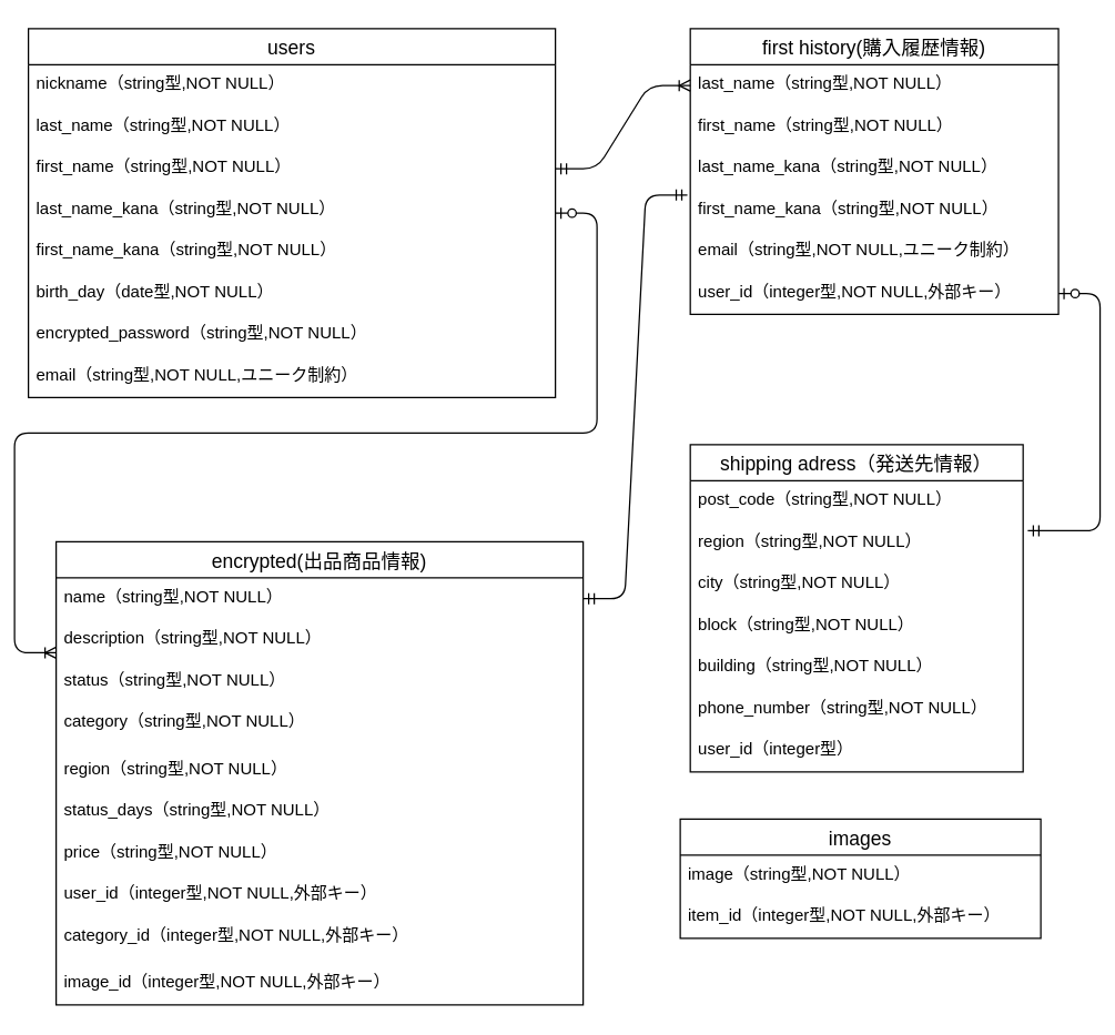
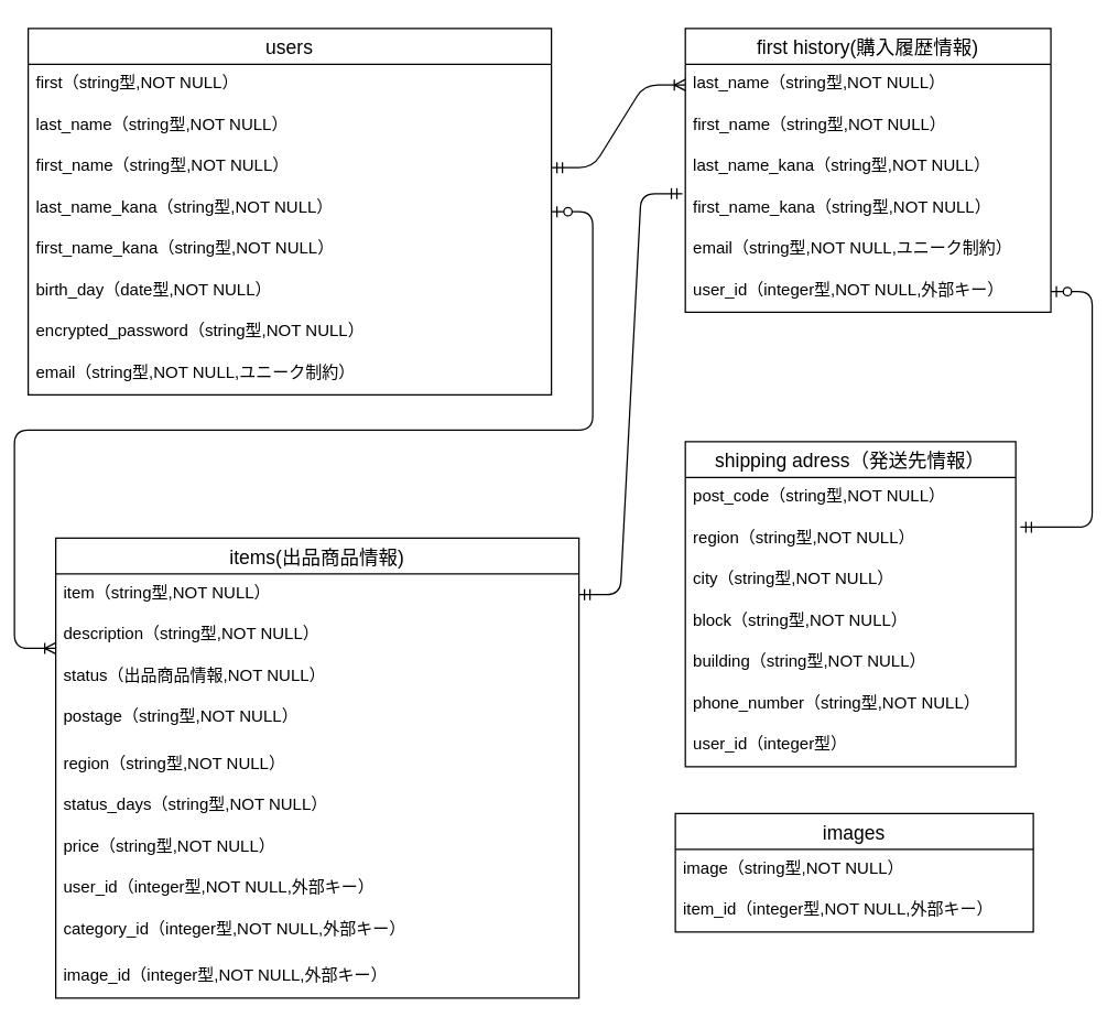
  <mxCell id="0" />
  <mxCell id="1" parent="0" />
  <mxCell id="2" value="users" style="swimlane;fontStyle=0;childLayout=stackLayout;horizontal=1;startSize=26;horizontalStack=0;resizeParent=1;resizeParentMax=0;resizeLast=0;collapsible=1;marginBottom=0;align=center;fontSize=14;" parent="1" vertex="1"><mxGeometry x="20" y="20" width="380" height="266" as="geometry" /></mxCell>
- <mxCell id="3" value="nickname（string型,NOT NULL）" style="text;strokeColor=none;fillColor=none;spacingLeft=4;spacingRight=4;overflow=hidden;rotatable=0;points=[[0,0.5],[1,0.5]];portConstraint=eastwest;fontSize=12;" parent="2" vertex="1"><mxGeometry y="26" width="380" height="30" as="geometry" /></mxCell>
+ <mxCell id="3" value="first（string型,NOT NULL）" style="text;strokeColor=none;fillColor=none;spacingLeft=4;spacingRight=4;overflow=hidden;rotatable=0;points=[[0,0.5],[1,0.5]];portConstraint=eastwest;fontSize=12;" parent="2" vertex="1"><mxGeometry y="26" width="380" height="30" as="geometry" /></mxCell>
  <mxCell id="4" value="last_name（string型,NOT NULL）" style="text;strokeColor=none;fillColor=none;spacingLeft=4;spacingRight=4;overflow=hidden;rotatable=0;points=[[0,0.5],[1,0.5]];portConstraint=eastwest;fontSize=12;" parent="2" vertex="1"><mxGeometry y="56" width="380" height="30" as="geometry" /></mxCell>
  <mxCell id="5" value="first_name（string型,NOT NULL）" style="text;strokeColor=none;fillColor=none;spacingLeft=4;spacingRight=4;overflow=hidden;rotatable=0;points=[[0,0.5],[1,0.5]];portConstraint=eastwest;fontSize=12;" parent="2" vertex="1"><mxGeometry y="86" width="380" height="30" as="geometry" /></mxCell>
  <mxCell id="6" value="last_name_kana（string型,NOT NULL）" style="text;strokeColor=none;fillColor=none;spacingLeft=4;spacingRight=4;overflow=hidden;rotatable=0;points=[[0,0.5],[1,0.5]];portConstraint=eastwest;fontSize=12;" parent="2" vertex="1"><mxGeometry y="116" width="380" height="30" as="geometry" /></mxCell>
  <mxCell id="7" value="first_name_kana（string型,NOT NULL）" style="text;strokeColor=none;fillColor=none;spacingLeft=4;spacingRight=4;overflow=hidden;rotatable=0;points=[[0,0.5],[1,0.5]];portConstraint=eastwest;fontSize=12;" parent="2" vertex="1"><mxGeometry y="146" width="380" height="30" as="geometry" /></mxCell>
  <mxCell id="8" value="birth_day（date型,NOT NULL）" style="text;strokeColor=none;fillColor=none;spacingLeft=4;spacingRight=4;overflow=hidden;rotatable=0;points=[[0,0.5],[1,0.5]];portConstraint=eastwest;fontSize=12;" parent="2" vertex="1"><mxGeometry y="176" width="380" height="30" as="geometry" /></mxCell>
  <mxCell id="9" value="encrypted_password（string型,NOT NULL）" style="text;strokeColor=none;fillColor=none;spacingLeft=4;spacingRight=4;overflow=hidden;rotatable=0;points=[[0,0.5],[1,0.5]];portConstraint=eastwest;fontSize=12;" parent="2" vertex="1"><mxGeometry y="206" width="380" height="30" as="geometry" /></mxCell>
  <mxCell id="10" value="email（string型,NOT NULL,ユニーク制約）" style="text;strokeColor=none;fillColor=none;spacingLeft=4;spacingRight=4;overflow=hidden;rotatable=0;points=[[0,0.5],[1,0.5]];portConstraint=eastwest;fontSize=12;" parent="2" vertex="1"><mxGeometry y="236" width="380" height="30" as="geometry" /></mxCell>
- <mxCell id="11" value="encrypted(出品商品情報)" style="swimlane;fontStyle=0;childLayout=stackLayout;horizontal=1;startSize=26;horizontalStack=0;resizeParent=1;resizeParentMax=0;resizeLast=0;collapsible=1;marginBottom=0;align=center;fontSize=14;" parent="1" vertex="1"><mxGeometry x="40" y="390" width="380" height="334" as="geometry" /></mxCell>
- <mxCell id="12" value="name（string型,NOT NULL）" style="text;strokeColor=none;fillColor=none;spacingLeft=4;spacingRight=4;overflow=hidden;rotatable=0;points=[[0,0.5],[1,0.5]];portConstraint=eastwest;fontSize=12;" parent="11" vertex="1"><mxGeometry y="26" width="380" height="30" as="geometry" /></mxCell>
+ <mxCell id="11" value="items(出品商品情報)" style="swimlane;fontStyle=0;childLayout=stackLayout;horizontal=1;startSize=26;horizontalStack=0;resizeParent=1;resizeParentMax=0;resizeLast=0;collapsible=1;marginBottom=0;align=center;fontSize=14;" parent="1" vertex="1"><mxGeometry x="40" y="390" width="380" height="334" as="geometry" /></mxCell>
+ <mxCell id="12" value="item（string型,NOT NULL）" style="text;strokeColor=none;fillColor=none;spacingLeft=4;spacingRight=4;overflow=hidden;rotatable=0;points=[[0,0.5],[1,0.5]];portConstraint=eastwest;fontSize=12;" parent="11" vertex="1"><mxGeometry y="26" width="380" height="30" as="geometry" /></mxCell>
  <mxCell id="13" value="description（string型,NOT NULL）" style="text;strokeColor=none;fillColor=none;spacingLeft=4;spacingRight=4;overflow=hidden;rotatable=0;points=[[0,0.5],[1,0.5]];portConstraint=eastwest;fontSize=12;" parent="11" vertex="1"><mxGeometry y="56" width="380" height="30" as="geometry" /></mxCell>
- <mxCell id="14" value="status（string型,NOT NULL）" style="text;strokeColor=none;fillColor=none;spacingLeft=4;spacingRight=4;overflow=hidden;rotatable=0;points=[[0,0.5],[1,0.5]];portConstraint=eastwest;fontSize=12;" parent="11" vertex="1"><mxGeometry y="86" width="380" height="30" as="geometry" /></mxCell>
- <mxCell id="15" value="category（string型,NOT NULL）" style="text;strokeColor=none;fillColor=none;spacingLeft=4;spacingRight=4;overflow=hidden;rotatable=0;points=[[0,0.5],[1,0.5]];portConstraint=eastwest;fontSize=12;" parent="11" vertex="1"><mxGeometry y="116" width="380" height="34" as="geometry" /></mxCell>
+ <mxCell id="14" value="status（出品商品情報,NOT NULL）" style="text;strokeColor=none;fillColor=none;spacingLeft=4;spacingRight=4;overflow=hidden;rotatable=0;points=[[0,0.5],[1,0.5]];portConstraint=eastwest;fontSize=12;" parent="11" vertex="1"><mxGeometry y="86" width="380" height="30" as="geometry" /></mxCell>
+ <mxCell id="15" value="postage（string型,NOT NULL）" style="text;strokeColor=none;fillColor=none;spacingLeft=4;spacingRight=4;overflow=hidden;rotatable=0;points=[[0,0.5],[1,0.5]];portConstraint=eastwest;fontSize=12;" parent="11" vertex="1"><mxGeometry y="116" width="380" height="34" as="geometry" /></mxCell>
  <mxCell id="16" value="region（string型,NOT NULL）" style="text;strokeColor=none;fillColor=none;spacingLeft=4;spacingRight=4;overflow=hidden;rotatable=0;points=[[0,0.5],[1,0.5]];portConstraint=eastwest;fontSize=12;" parent="11" vertex="1"><mxGeometry y="150" width="380" height="30" as="geometry" /></mxCell>
  <mxCell id="17" value="status_days（string型,NOT NULL）" style="text;strokeColor=none;fillColor=none;spacingLeft=4;spacingRight=4;overflow=hidden;rotatable=0;points=[[0,0.5],[1,0.5]];portConstraint=eastwest;fontSize=12;" parent="11" vertex="1"><mxGeometry y="180" width="380" height="30" as="geometry" /></mxCell>
  <mxCell id="18" value="price（string型,NOT NULL）" style="text;strokeColor=none;fillColor=none;spacingLeft=4;spacingRight=4;overflow=hidden;rotatable=0;points=[[0,0.5],[1,0.5]];portConstraint=eastwest;fontSize=12;" parent="11" vertex="1"><mxGeometry y="210" width="380" height="30" as="geometry" /></mxCell>
  <mxCell id="19" value="user_id（integer型,NOT NULL,外部キー）" style="text;strokeColor=none;fillColor=none;spacingLeft=4;spacingRight=4;overflow=hidden;rotatable=0;points=[[0,0.5],[1,0.5]];portConstraint=eastwest;fontSize=12;" parent="11" vertex="1"><mxGeometry y="240" width="380" height="30" as="geometry" /></mxCell>
  <mxCell id="20" value="category_id（integer型,NOT NULL,外部キー）" style="text;strokeColor=none;fillColor=none;spacingLeft=4;spacingRight=4;overflow=hidden;rotatable=0;points=[[0,0.5],[1,0.5]];portConstraint=eastwest;fontSize=12;" parent="11" vertex="1"><mxGeometry y="270" width="380" height="34" as="geometry" /></mxCell>
  <mxCell id="21" value="image_id（integer型,NOT NULL,外部キー）" style="text;strokeColor=none;fillColor=none;spacingLeft=4;spacingRight=4;overflow=hidden;rotatable=0;points=[[0,0.5],[1,0.5]];portConstraint=eastwest;fontSize=12;" vertex="1" parent="11"><mxGeometry y="304" width="380" height="30" as="geometry" /></mxCell>
  <mxCell id="22" value="first history(購入履歴情報)" style="swimlane;fontStyle=0;childLayout=stackLayout;horizontal=1;startSize=26;horizontalStack=0;resizeParent=1;resizeParentMax=0;resizeLast=0;collapsible=1;marginBottom=0;align=center;fontSize=14;" parent="1" vertex="1"><mxGeometry x="497.25" y="20" width="265.5" height="206" as="geometry" /></mxCell>
  <mxCell id="23" value="last_name（string型,NOT NULL）" style="text;strokeColor=none;fillColor=none;spacingLeft=4;spacingRight=4;overflow=hidden;rotatable=0;points=[[0,0.5],[1,0.5]];portConstraint=eastwest;fontSize=12;" parent="22" vertex="1"><mxGeometry y="26" width="265.5" height="30" as="geometry" /></mxCell>
  <mxCell id="24" value="first_name（string型,NOT NULL）" style="text;strokeColor=none;fillColor=none;spacingLeft=4;spacingRight=4;overflow=hidden;rotatable=0;points=[[0,0.5],[1,0.5]];portConstraint=eastwest;fontSize=12;" parent="22" vertex="1"><mxGeometry y="56" width="265.5" height="30" as="geometry" /></mxCell>
  <mxCell id="25" value="last_name_kana（string型,NOT NULL）" style="text;strokeColor=none;fillColor=none;spacingLeft=4;spacingRight=4;overflow=hidden;rotatable=0;points=[[0,0.5],[1,0.5]];portConstraint=eastwest;fontSize=12;" parent="22" vertex="1"><mxGeometry y="86" width="265.5" height="30" as="geometry" /></mxCell>
  <mxCell id="26" value="first_name_kana（string型,NOT NULL）" style="text;strokeColor=none;fillColor=none;spacingLeft=4;spacingRight=4;overflow=hidden;rotatable=0;points=[[0,0.5],[1,0.5]];portConstraint=eastwest;fontSize=12;" parent="22" vertex="1"><mxGeometry y="116" width="265.5" height="30" as="geometry" /></mxCell>
  <mxCell id="27" value="email（string型,NOT NULL,ユニーク制約）" style="text;strokeColor=none;fillColor=none;spacingLeft=4;spacingRight=4;overflow=hidden;rotatable=0;points=[[0,0.5],[1,0.5]];portConstraint=eastwest;fontSize=12;" parent="22" vertex="1"><mxGeometry y="146" width="265.5" height="30" as="geometry" /></mxCell>
  <mxCell id="28" value="user_id（integer型,NOT NULL,外部キー）" style="text;strokeColor=none;fillColor=none;spacingLeft=4;spacingRight=4;overflow=hidden;rotatable=0;points=[[0,0.5],[1,0.5]];portConstraint=eastwest;fontSize=12;" parent="22" vertex="1"><mxGeometry y="176" width="265.5" height="30" as="geometry" /></mxCell>
  <mxCell id="29" value="images" style="swimlane;fontStyle=0;childLayout=stackLayout;horizontal=1;startSize=26;horizontalStack=0;resizeParent=1;resizeParentMax=0;resizeLast=0;collapsible=1;marginBottom=0;align=center;fontSize=14;" parent="1" vertex="1"><mxGeometry x="490" y="590" width="260" height="86" as="geometry" /></mxCell>
  <mxCell id="30" value="image（string型,NOT NULL）" style="text;strokeColor=none;fillColor=none;spacingLeft=4;spacingRight=4;overflow=hidden;rotatable=0;points=[[0,0.5],[1,0.5]];portConstraint=eastwest;fontSize=12;" parent="29" vertex="1"><mxGeometry y="26" width="260" height="30" as="geometry" /></mxCell>
  <mxCell id="31" value="item_id（integer型,NOT NULL,外部キー）" style="text;strokeColor=none;fillColor=none;spacingLeft=4;spacingRight=4;overflow=hidden;rotatable=0;points=[[0,0.5],[1,0.5]];portConstraint=eastwest;fontSize=12;" parent="29" vertex="1"><mxGeometry y="56" width="260" height="30" as="geometry" /></mxCell>
  <mxCell id="32" value="" style="edgeStyle=entityRelationEdgeStyle;fontSize=12;html=1;endArrow=ERoneToMany;startArrow=ERzeroToOne;" parent="1" edge="1"><mxGeometry width="100" height="100" relative="1" as="geometry"><mxPoint x="400" y="153" as="sourcePoint" /><mxPoint x="40" y="470" as="targetPoint" /></mxGeometry></mxCell>
  <mxCell id="33" value="shipping adress（発送先情報）" style="swimlane;fontStyle=0;childLayout=stackLayout;horizontal=1;startSize=26;horizontalStack=0;resizeParent=1;resizeParentMax=0;resizeLast=0;collapsible=1;marginBottom=0;align=center;fontSize=14;" parent="1" vertex="1"><mxGeometry x="497.25" y="320" width="240" height="236" as="geometry" /></mxCell>
  <mxCell id="34" value="post_code（string型,NOT NULL）" style="text;strokeColor=none;fillColor=none;spacingLeft=4;spacingRight=4;overflow=hidden;rotatable=0;points=[[0,0.5],[1,0.5]];portConstraint=eastwest;fontSize=12;" parent="33" vertex="1"><mxGeometry y="26" width="240" height="30" as="geometry" /></mxCell>
  <mxCell id="35" value="region（string型,NOT NULL）" style="text;strokeColor=none;fillColor=none;spacingLeft=4;spacingRight=4;overflow=hidden;rotatable=0;points=[[0,0.5],[1,0.5]];portConstraint=eastwest;fontSize=12;" parent="33" vertex="1"><mxGeometry y="56" width="240" height="30" as="geometry" /></mxCell>
  <mxCell id="36" value="city（string型,NOT NULL）" style="text;strokeColor=none;fillColor=none;spacingLeft=4;spacingRight=4;overflow=hidden;rotatable=0;points=[[0,0.5],[1,0.5]];portConstraint=eastwest;fontSize=12;" parent="33" vertex="1"><mxGeometry y="86" width="240" height="30" as="geometry" /></mxCell>
  <mxCell id="37" value="block（string型,NOT NULL）" style="text;strokeColor=none;fillColor=none;spacingLeft=4;spacingRight=4;overflow=hidden;rotatable=0;points=[[0,0.5],[1,0.5]];portConstraint=eastwest;fontSize=12;" parent="33" vertex="1"><mxGeometry y="116" width="240" height="30" as="geometry" /></mxCell>
  <mxCell id="38" value="building（string型,NOT NULL）" style="text;strokeColor=none;fillColor=none;spacingLeft=4;spacingRight=4;overflow=hidden;rotatable=0;points=[[0,0.5],[1,0.5]];portConstraint=eastwest;fontSize=12;" parent="33" vertex="1"><mxGeometry y="146" width="240" height="30" as="geometry" /></mxCell>
  <mxCell id="39" value="phone_number（string型,NOT NULL）" style="text;strokeColor=none;fillColor=none;spacingLeft=4;spacingRight=4;overflow=hidden;rotatable=0;points=[[0,0.5],[1,0.5]];portConstraint=eastwest;fontSize=12;" parent="33" vertex="1"><mxGeometry y="176" width="240" height="30" as="geometry" /></mxCell>
  <mxCell id="40" value="user_id（integer型）" style="text;strokeColor=none;fillColor=none;spacingLeft=4;spacingRight=4;overflow=hidden;rotatable=0;points=[[0,0.5],[1,0.5]];portConstraint=eastwest;fontSize=12;" vertex="1" parent="33"><mxGeometry y="206" width="240" height="30" as="geometry" /></mxCell>
  <mxCell id="41" value="" style="edgeStyle=entityRelationEdgeStyle;fontSize=12;html=1;endArrow=ERmandOne;startArrow=ERmandOne;exitX=1;exitY=0.5;exitDx=0;exitDy=0;entryX=-0.008;entryY=0.133;entryDx=0;entryDy=0;entryPerimeter=0;" parent="1" source="12" target="26" edge="1"><mxGeometry width="100" height="100" relative="1" as="geometry"><mxPoint x="430" y="500" as="sourcePoint" /><mxPoint x="530" y="400" as="targetPoint" /></mxGeometry></mxCell>
  <mxCell id="42" value="" style="edgeStyle=entityRelationEdgeStyle;fontSize=12;html=1;endArrow=ERoneToMany;startArrow=ERmandOne;exitX=1;exitY=0.5;exitDx=0;exitDy=0;entryX=0;entryY=0.5;entryDx=0;entryDy=0;" edge="1" parent="1" source="5" target="23"><mxGeometry width="100" height="100" relative="1" as="geometry"><mxPoint x="400" y="406" as="sourcePoint" /><mxPoint x="480" y="60" as="targetPoint" /></mxGeometry></mxCell>
  <mxCell id="43" value="" style="edgeStyle=entityRelationEdgeStyle;fontSize=12;html=1;endArrow=ERzeroToOne;startArrow=ERmandOne;exitX=1.014;exitY=0.2;exitDx=0;exitDy=0;exitPerimeter=0;" edge="1" parent="1" source="35" target="28"><mxGeometry width="100" height="100" relative="1" as="geometry"><mxPoint x="370" y="460" as="sourcePoint" /><mxPoint x="500" y="360" as="targetPoint" /></mxGeometry></mxCell>
